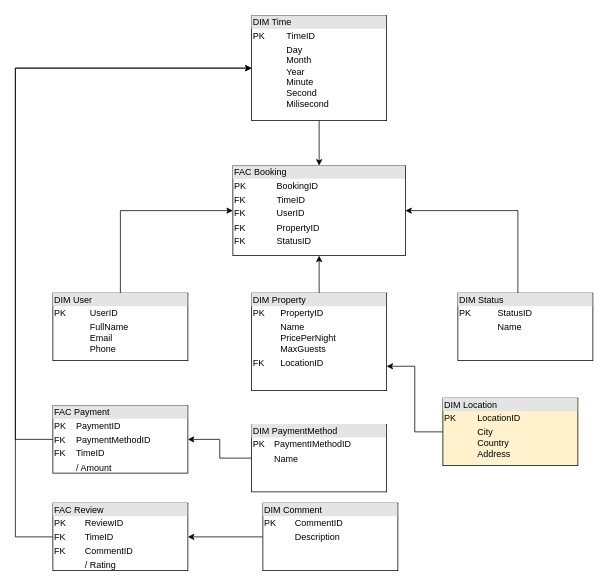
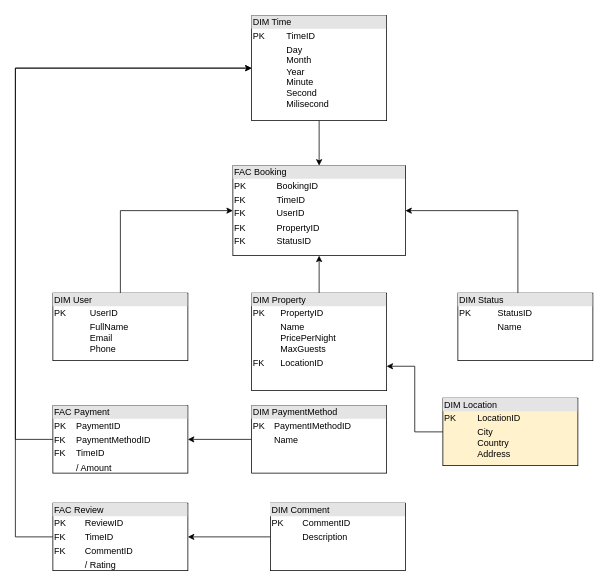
  <mxCell id="0" />
  <mxCell id="1" parent="0" />
  <mxCell id="2" value="&lt;div style=&quot;box-sizing: border-box; width: 100%; background: rgb(228, 228, 228); padding: 2px;&quot;&gt;FAC Booking&lt;/div&gt;&lt;table style=&quot;width:100%;font-size:1em;&quot; cellpadding=&quot;2&quot; cellspacing=&quot;0&quot;&gt;&lt;tbody&gt;&lt;tr&gt;&lt;td&gt;PK&lt;/td&gt;&lt;td&gt;BookingID&lt;/td&gt;&lt;/tr&gt;&lt;tr&gt;&lt;td&gt;FK&lt;/td&gt;&lt;td&gt;TimeID&lt;/td&gt;&lt;/tr&gt;&lt;tr&gt;&lt;td&gt;FK&lt;/td&gt;&lt;td&gt;UserID&lt;/td&gt;&lt;/tr&gt;&lt;tr&gt;&lt;td&gt;FK&lt;/td&gt;&lt;td&gt;PropertyID&lt;/td&gt;&lt;/tr&gt;&lt;tr&gt;&lt;td&gt;FK&lt;/td&gt;&lt;td&gt;StatusID&lt;/td&gt;&lt;/tr&gt;&lt;/tbody&gt;&lt;/table&gt;" style="verticalAlign=top;align=left;overflow=fill;html=1;whiteSpace=wrap;" vertex="1" parent="1"><mxGeometry x="310" y="220" width="230" height="120" as="geometry" /></mxCell>
  <mxCell id="3" style="edgeStyle=orthogonalEdgeStyle;rounded=0;orthogonalLoop=1;jettySize=auto;html=1;" edge="1" parent="1" source="4" target="14"><mxGeometry relative="1" as="geometry"><Array as="points"><mxPoint x="20" y="585" /><mxPoint x="20" y="90" /></Array></mxGeometry></mxCell>
  <mxCell id="4" value="&lt;div style=&quot;box-sizing: border-box; width: 100%; background: rgb(228, 228, 228); padding: 2px;&quot;&gt;FAC Payment&lt;/div&gt;&lt;table style=&quot;width:100%;font-size:1em;&quot; cellpadding=&quot;2&quot; cellspacing=&quot;0&quot;&gt;&lt;tbody&gt;&lt;tr&gt;&lt;td&gt;PK&lt;/td&gt;&lt;td&gt;PaymentID&lt;/td&gt;&lt;/tr&gt;&lt;tr&gt;&lt;td&gt;FK&lt;/td&gt;&lt;td&gt;PaymentMethodID&lt;/td&gt;&lt;/tr&gt;&lt;tr&gt;&lt;td&gt;FK&lt;/td&gt;&lt;td&gt;TimeID&lt;/td&gt;&lt;/tr&gt;&lt;tr&gt;&lt;td&gt;&lt;br&gt;&lt;/td&gt;&lt;td&gt;/ Amount&lt;/td&gt;&lt;/tr&gt;&lt;tr&gt;&lt;td&gt;&lt;/td&gt;&lt;td&gt;&lt;br&gt;&lt;/td&gt;&lt;/tr&gt;&lt;/tbody&gt;&lt;/table&gt;" style="verticalAlign=top;align=left;overflow=fill;html=1;whiteSpace=wrap;" vertex="1" parent="1"><mxGeometry x="70" y="540" width="180" height="90" as="geometry" /></mxCell>
  <mxCell id="5" style="edgeStyle=orthogonalEdgeStyle;rounded=0;orthogonalLoop=1;jettySize=auto;html=1;" edge="1" parent="1" source="6" target="14"><mxGeometry relative="1" as="geometry"><Array as="points"><mxPoint x="20" y="715" /><mxPoint x="20" y="90" /></Array></mxGeometry></mxCell>
  <mxCell id="6" value="&lt;div style=&quot;box-sizing: border-box; width: 100%; background: rgb(228, 228, 228); padding: 2px;&quot;&gt;FAC Review&lt;/div&gt;&lt;table style=&quot;width:100%;font-size:1em;&quot; cellpadding=&quot;2&quot; cellspacing=&quot;0&quot;&gt;&lt;tbody&gt;&lt;tr&gt;&lt;td&gt;PK&lt;/td&gt;&lt;td&gt;ReviewID&lt;/td&gt;&lt;/tr&gt;&lt;tr&gt;&lt;td&gt;FK&lt;/td&gt;&lt;td&gt;TimeID&lt;/td&gt;&lt;/tr&gt;&lt;tr&gt;&lt;td&gt;FK&lt;/td&gt;&lt;td&gt;CommentID&lt;/td&gt;&lt;/tr&gt;&lt;tr&gt;&lt;td&gt;&lt;br&gt;&lt;/td&gt;&lt;td&gt;/ Rating&lt;/td&gt;&lt;/tr&gt;&lt;/tbody&gt;&lt;/table&gt;" style="verticalAlign=top;align=left;overflow=fill;html=1;whiteSpace=wrap;" vertex="1" parent="1"><mxGeometry x="70" y="670" width="180" height="90" as="geometry" /></mxCell>
  <mxCell id="7" style="edgeStyle=orthogonalEdgeStyle;rounded=0;orthogonalLoop=1;jettySize=auto;html=1;entryX=1;entryY=0.5;entryDx=0;entryDy=0;" edge="1" parent="1" source="8" target="4"><mxGeometry relative="1" as="geometry" /></mxCell>
- <mxCell id="8" value="&lt;div style=&quot;box-sizing: border-box; width: 100%; background: rgb(228, 228, 228); padding: 2px;&quot;&gt;DIM PaymentMethod&lt;/div&gt;&lt;table style=&quot;width:100%;font-size:1em;&quot; cellpadding=&quot;2&quot; cellspacing=&quot;0&quot;&gt;&lt;tbody&gt;&lt;tr&gt;&lt;td&gt;PK&lt;/td&gt;&lt;td&gt;PaymentIMethodID&lt;/td&gt;&lt;/tr&gt;&lt;tr&gt;&lt;td&gt;&lt;br&gt;&lt;/td&gt;&lt;td&gt;Name&lt;/td&gt;&lt;/tr&gt;&lt;tr&gt;&lt;td&gt;&lt;/td&gt;&lt;td&gt;&lt;br&gt;&lt;/td&gt;&lt;/tr&gt;&lt;/tbody&gt;&lt;/table&gt;" style="verticalAlign=top;align=left;overflow=fill;html=1;whiteSpace=wrap;" vertex="1" parent="1"><mxGeometry x="335" y="565" width="180" height="90" as="geometry" /></mxCell>
+ <mxCell id="8" value="&lt;div style=&quot;box-sizing: border-box; width: 100%; background: rgb(228, 228, 228); padding: 2px;&quot;&gt;DIM PaymentMethod&lt;/div&gt;&lt;table style=&quot;width:100%;font-size:1em;&quot; cellpadding=&quot;2&quot; cellspacing=&quot;0&quot;&gt;&lt;tbody&gt;&lt;tr&gt;&lt;td&gt;PK&lt;/td&gt;&lt;td&gt;PaymentIMethodID&lt;/td&gt;&lt;/tr&gt;&lt;tr&gt;&lt;td&gt;&lt;br&gt;&lt;/td&gt;&lt;td&gt;Name&lt;/td&gt;&lt;/tr&gt;&lt;tr&gt;&lt;td&gt;&lt;/td&gt;&lt;td&gt;&lt;br&gt;&lt;/td&gt;&lt;/tr&gt;&lt;/tbody&gt;&lt;/table&gt;" style="verticalAlign=top;align=left;overflow=fill;html=1;whiteSpace=wrap;" vertex="1" parent="1"><mxGeometry x="335" y="540" width="180" height="90" as="geometry" /></mxCell>
  <mxCell id="9" style="edgeStyle=orthogonalEdgeStyle;rounded=0;orthogonalLoop=1;jettySize=auto;html=1;entryX=1;entryY=0.5;entryDx=0;entryDy=0;" edge="1" parent="1" source="10" target="2"><mxGeometry relative="1" as="geometry"><Array as="points"><mxPoint x="690" y="280" /></Array></mxGeometry></mxCell>
  <mxCell id="10" value="&lt;div style=&quot;box-sizing: border-box; width: 100%; background: rgb(228, 228, 228); padding: 2px;&quot;&gt;DIM Status&lt;/div&gt;&lt;table style=&quot;width:100%;font-size:1em;&quot; cellpadding=&quot;2&quot; cellspacing=&quot;0&quot;&gt;&lt;tbody&gt;&lt;tr&gt;&lt;td&gt;PK&lt;/td&gt;&lt;td&gt;StatusID&lt;/td&gt;&lt;/tr&gt;&lt;tr&gt;&lt;td&gt;&lt;br&gt;&lt;/td&gt;&lt;td&gt;Name&lt;/td&gt;&lt;/tr&gt;&lt;tr&gt;&lt;td&gt;&lt;/td&gt;&lt;td&gt;&lt;br&gt;&lt;/td&gt;&lt;/tr&gt;&lt;/tbody&gt;&lt;/table&gt;" style="verticalAlign=top;align=left;overflow=fill;html=1;whiteSpace=wrap;" vertex="1" parent="1"><mxGeometry x="610" y="390" width="180" height="90" as="geometry" /></mxCell>
  <mxCell id="11" style="edgeStyle=orthogonalEdgeStyle;rounded=0;orthogonalLoop=1;jettySize=auto;html=1;exitX=0.5;exitY=0;exitDx=0;exitDy=0;entryX=0.5;entryY=1;entryDx=0;entryDy=0;" edge="1" parent="1" source="12" target="2"><mxGeometry relative="1" as="geometry" /></mxCell>
  <mxCell id="12" value="&lt;div style=&quot;box-sizing: border-box; width: 100%; background: rgb(228, 228, 228); padding: 2px;&quot;&gt;DIM Property&lt;/div&gt;&lt;table style=&quot;width:100%;font-size:1em;&quot; cellpadding=&quot;2&quot; cellspacing=&quot;0&quot;&gt;&lt;tbody&gt;&lt;tr&gt;&lt;td&gt;PK&lt;/td&gt;&lt;td&gt;PropertyID&lt;/td&gt;&lt;/tr&gt;&lt;tr&gt;&lt;td&gt;&lt;br&gt;&lt;/td&gt;&lt;td&gt;Name&lt;br&gt;PricePerNight&lt;br&gt;MaxGuests&lt;br&gt;&lt;/td&gt;&lt;/tr&gt;&lt;tr&gt;&lt;td&gt;FK&lt;/td&gt;&lt;td&gt;LocationID&lt;/td&gt;&lt;/tr&gt;&lt;tr&gt;&lt;td&gt;&lt;br&gt;&lt;/td&gt;&lt;td&gt;&lt;br&gt;&lt;/td&gt;&lt;/tr&gt;&lt;tr&gt;&lt;td&gt;&lt;br&gt;&lt;/td&gt;&lt;td&gt;&lt;br&gt;&lt;/td&gt;&lt;/tr&gt;&lt;tr&gt;&lt;td&gt;&lt;br&gt;&lt;/td&gt;&lt;td&gt;&lt;br&gt;&lt;/td&gt;&lt;/tr&gt;&lt;tr&gt;&lt;td&gt;&lt;/td&gt;&lt;td&gt;&lt;br&gt;&lt;/td&gt;&lt;/tr&gt;&lt;/tbody&gt;&lt;/table&gt;" style="verticalAlign=top;align=left;overflow=fill;html=1;whiteSpace=wrap;" vertex="1" parent="1"><mxGeometry x="335" y="390" width="180" height="130" as="geometry" /></mxCell>
  <mxCell id="13" style="edgeStyle=orthogonalEdgeStyle;rounded=0;orthogonalLoop=1;jettySize=auto;html=1;entryX=0.5;entryY=0;entryDx=0;entryDy=0;" edge="1" parent="1" source="14" target="2"><mxGeometry relative="1" as="geometry" /></mxCell>
  <mxCell id="14" value="&lt;div style=&quot;box-sizing: border-box; width: 100%; background: rgb(228, 228, 228); padding: 2px;&quot;&gt;DIM Time&lt;/div&gt;&lt;table style=&quot;width:100%;font-size:1em;&quot; cellpadding=&quot;2&quot; cellspacing=&quot;0&quot;&gt;&lt;tbody&gt;&lt;tr&gt;&lt;td&gt;PK&lt;/td&gt;&lt;td&gt;TimeID&lt;/td&gt;&lt;/tr&gt;&lt;tr&gt;&lt;td&gt;&lt;br&gt;&lt;/td&gt;&lt;td&gt;Day&lt;br&gt;Month&lt;br&gt;Year&lt;br&gt;Minute&lt;br&gt;Second&lt;br&gt;Milisecond&lt;/td&gt;&lt;/tr&gt;&lt;tr&gt;&lt;td&gt;&lt;/td&gt;&lt;td&gt;&lt;br&gt;&lt;/td&gt;&lt;/tr&gt;&lt;/tbody&gt;&lt;/table&gt;" style="verticalAlign=top;align=left;overflow=fill;html=1;whiteSpace=wrap;" vertex="1" parent="1"><mxGeometry x="335" y="20" width="180" height="140" as="geometry" /></mxCell>
  <mxCell id="15" style="edgeStyle=orthogonalEdgeStyle;rounded=0;orthogonalLoop=1;jettySize=auto;html=1;entryX=0;entryY=0.5;entryDx=0;entryDy=0;" edge="1" parent="1" source="16" target="2"><mxGeometry relative="1" as="geometry"><Array as="points"><mxPoint x="160" y="280" /></Array></mxGeometry></mxCell>
  <mxCell id="16" value="&lt;div style=&quot;box-sizing: border-box; width: 100%; background: rgb(228, 228, 228); padding: 2px;&quot;&gt;DIM User&lt;/div&gt;&lt;table style=&quot;width:100%;font-size:1em;&quot; cellpadding=&quot;2&quot; cellspacing=&quot;0&quot;&gt;&lt;tbody&gt;&lt;tr&gt;&lt;td&gt;PK&lt;/td&gt;&lt;td&gt;UserID&lt;/td&gt;&lt;/tr&gt;&lt;tr&gt;&lt;td&gt;&lt;br&gt;&lt;/td&gt;&lt;td&gt;FullName&lt;br&gt;Email&lt;br&gt;Phone&lt;/td&gt;&lt;/tr&gt;&lt;tr&gt;&lt;td&gt;&lt;/td&gt;&lt;td&gt;&lt;br&gt;&lt;/td&gt;&lt;/tr&gt;&lt;/tbody&gt;&lt;/table&gt;" style="verticalAlign=top;align=left;overflow=fill;html=1;whiteSpace=wrap;" vertex="1" parent="1"><mxGeometry x="70" y="390" width="180" height="90" as="geometry" /></mxCell>
  <mxCell id="17" style="edgeStyle=orthogonalEdgeStyle;rounded=0;orthogonalLoop=1;jettySize=auto;html=1;" edge="1" parent="1" source="18" target="6"><mxGeometry relative="1" as="geometry" /></mxCell>
- <mxCell id="18" value="&lt;div style=&quot;box-sizing: border-box; width: 100%; background: rgb(228, 228, 228); padding: 2px;&quot;&gt;DIM Comment&lt;/div&gt;&lt;table style=&quot;width:100%;font-size:1em;&quot; cellpadding=&quot;2&quot; cellspacing=&quot;0&quot;&gt;&lt;tbody&gt;&lt;tr&gt;&lt;td&gt;PK&lt;/td&gt;&lt;td&gt;CommentID&lt;/td&gt;&lt;/tr&gt;&lt;tr&gt;&lt;td&gt;&lt;br&gt;&lt;/td&gt;&lt;td&gt;Description&lt;/td&gt;&lt;/tr&gt;&lt;tr&gt;&lt;td&gt;&lt;/td&gt;&lt;td&gt;&lt;br&gt;&lt;/td&gt;&lt;/tr&gt;&lt;/tbody&gt;&lt;/table&gt;" style="verticalAlign=top;align=left;overflow=fill;html=1;whiteSpace=wrap;" vertex="1" parent="1"><mxGeometry x="350" y="670" width="180" height="90" as="geometry" /></mxCell>
+ <mxCell id="18" value="&lt;div style=&quot;box-sizing: border-box; width: 100%; background: rgb(228, 228, 228); padding: 2px;&quot;&gt;DIM Comment&lt;/div&gt;&lt;table style=&quot;width:100%;font-size:1em;&quot; cellpadding=&quot;2&quot; cellspacing=&quot;0&quot;&gt;&lt;tbody&gt;&lt;tr&gt;&lt;td&gt;PK&lt;/td&gt;&lt;td&gt;CommentID&lt;/td&gt;&lt;/tr&gt;&lt;tr&gt;&lt;td&gt;&lt;br&gt;&lt;/td&gt;&lt;td&gt;Description&lt;/td&gt;&lt;/tr&gt;&lt;tr&gt;&lt;td&gt;&lt;/td&gt;&lt;td&gt;&lt;br&gt;&lt;/td&gt;&lt;/tr&gt;&lt;/tbody&gt;&lt;/table&gt;" style="verticalAlign=top;align=left;overflow=fill;html=1;whiteSpace=wrap;" vertex="1" parent="1"><mxGeometry x="360" y="670" width="180" height="90" as="geometry" /></mxCell>
  <mxCell id="19" style="edgeStyle=orthogonalEdgeStyle;rounded=0;orthogonalLoop=1;jettySize=auto;html=1;entryX=1;entryY=0.75;entryDx=0;entryDy=0;" edge="1" parent="1" source="20" target="12"><mxGeometry relative="1" as="geometry" /></mxCell>
  <mxCell id="20" value="&lt;div style=&quot;box-sizing: border-box; width: 100%; background: rgb(228, 228, 228); padding: 2px;&quot;&gt;DIM Location&lt;/div&gt;&lt;table style=&quot;width:100%;font-size:1em;&quot; cellpadding=&quot;2&quot; cellspacing=&quot;0&quot;&gt;&lt;tbody&gt;&lt;tr&gt;&lt;td&gt;PK&lt;/td&gt;&lt;td&gt;LocationID&lt;/td&gt;&lt;/tr&gt;&lt;tr&gt;&lt;td&gt;&lt;br&gt;&lt;/td&gt;&lt;td&gt;City&lt;br&gt;Country&lt;br&gt;Address&lt;/td&gt;&lt;/tr&gt;&lt;tr&gt;&lt;td&gt;&lt;/td&gt;&lt;td&gt;&lt;br&gt;&lt;/td&gt;&lt;/tr&gt;&lt;/tbody&gt;&lt;/table&gt;" style="verticalAlign=top;align=left;overflow=fill;html=1;whiteSpace=wrap;fillColor=#fff2cc;" vertex="1" parent="1"><mxGeometry x="590" y="530" width="180" height="90" as="geometry" /></mxCell>
